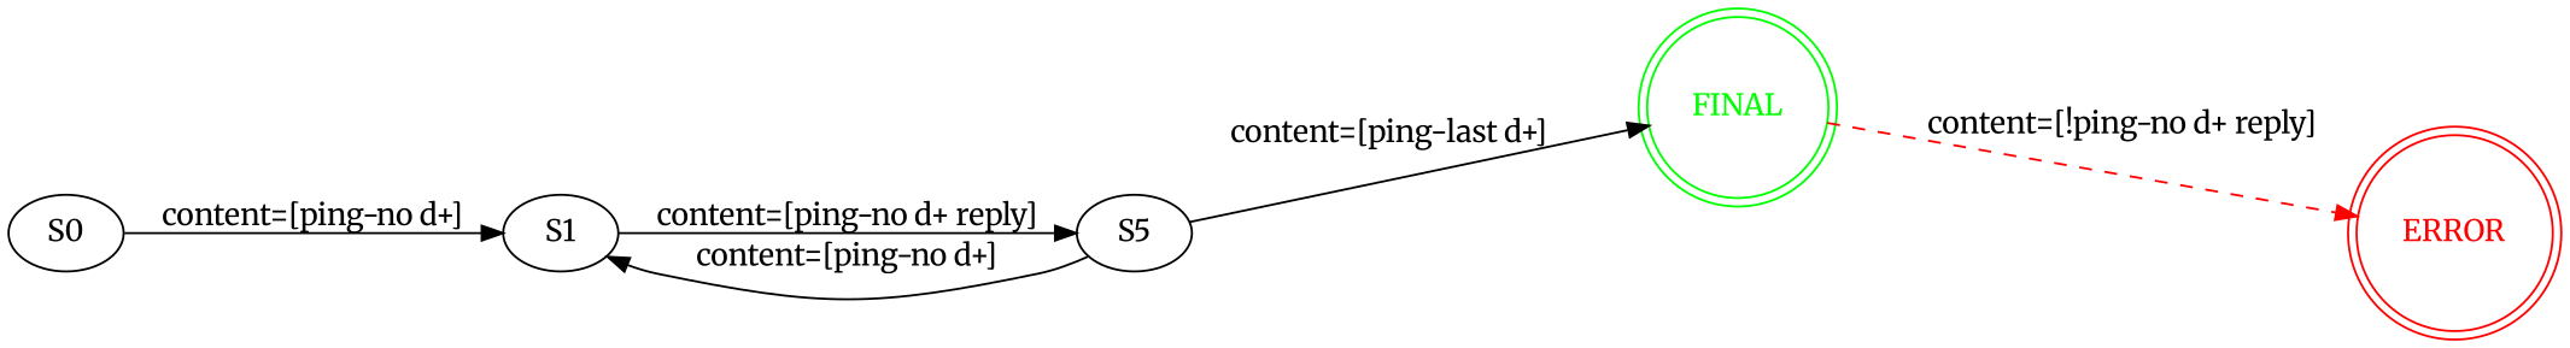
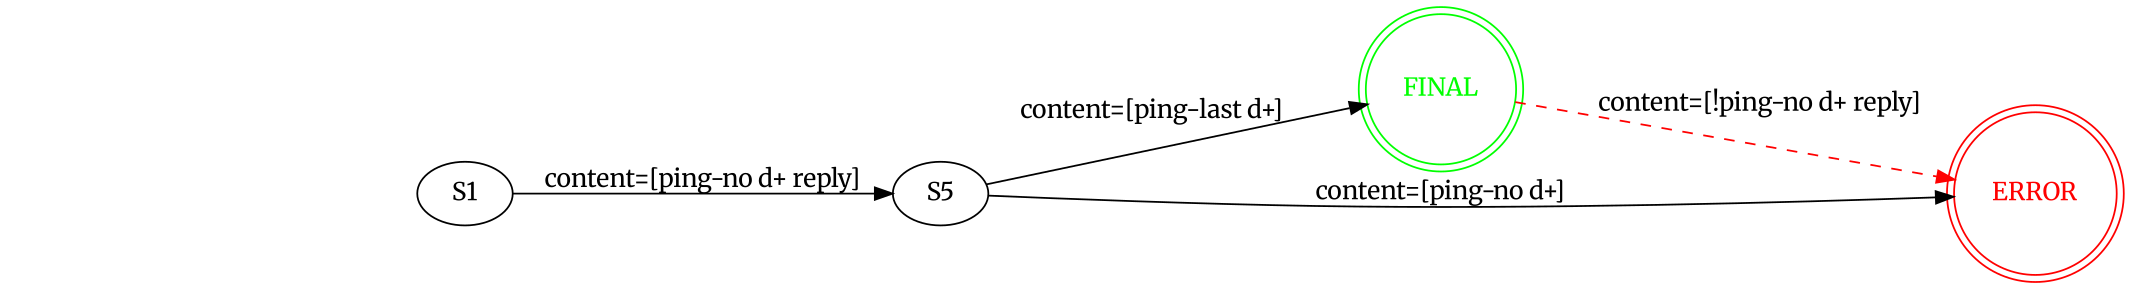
  digraph {
    fontname=Merriweather
    rankdir=LR
    node [fontname=Merriweather]
    edge [fontname=Merriweather]
-   S0
    S1
    n3 [label=S5]
    FINAL [color=green fontcolor=green shape=doublecircle]
    ERROR [color=red fontcolor=red shape=doublecircle]
-   S0 -> S1 [label="content=\[ping-no \d+\]"]
    S1 -> n3 [label="content=\[ping-no \d+\ reply]"]
-   n3 -> S1 [label="content=\[ping-no \d+\]"]
+   n3 -> ERROR [label="content=\[ping-no \d+\]"]
    n3 -> FINAL [label="content=\[ping-last \d+\]"]
    FINAL -> ERROR [color=red label="content=\[!ping-no \d+\ reply]" style=dashed]
  }
